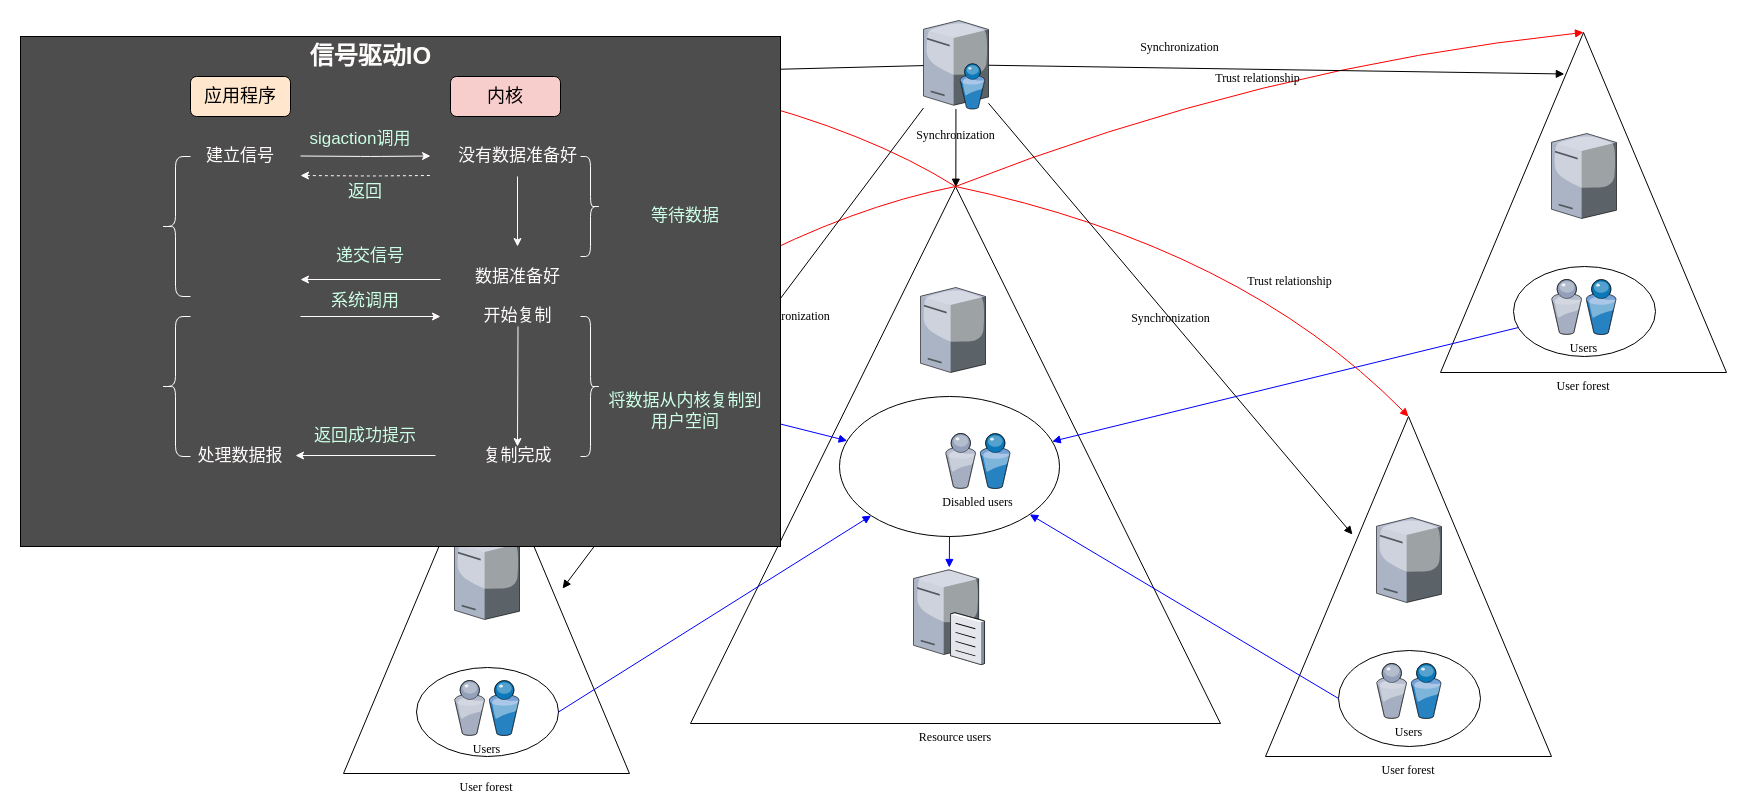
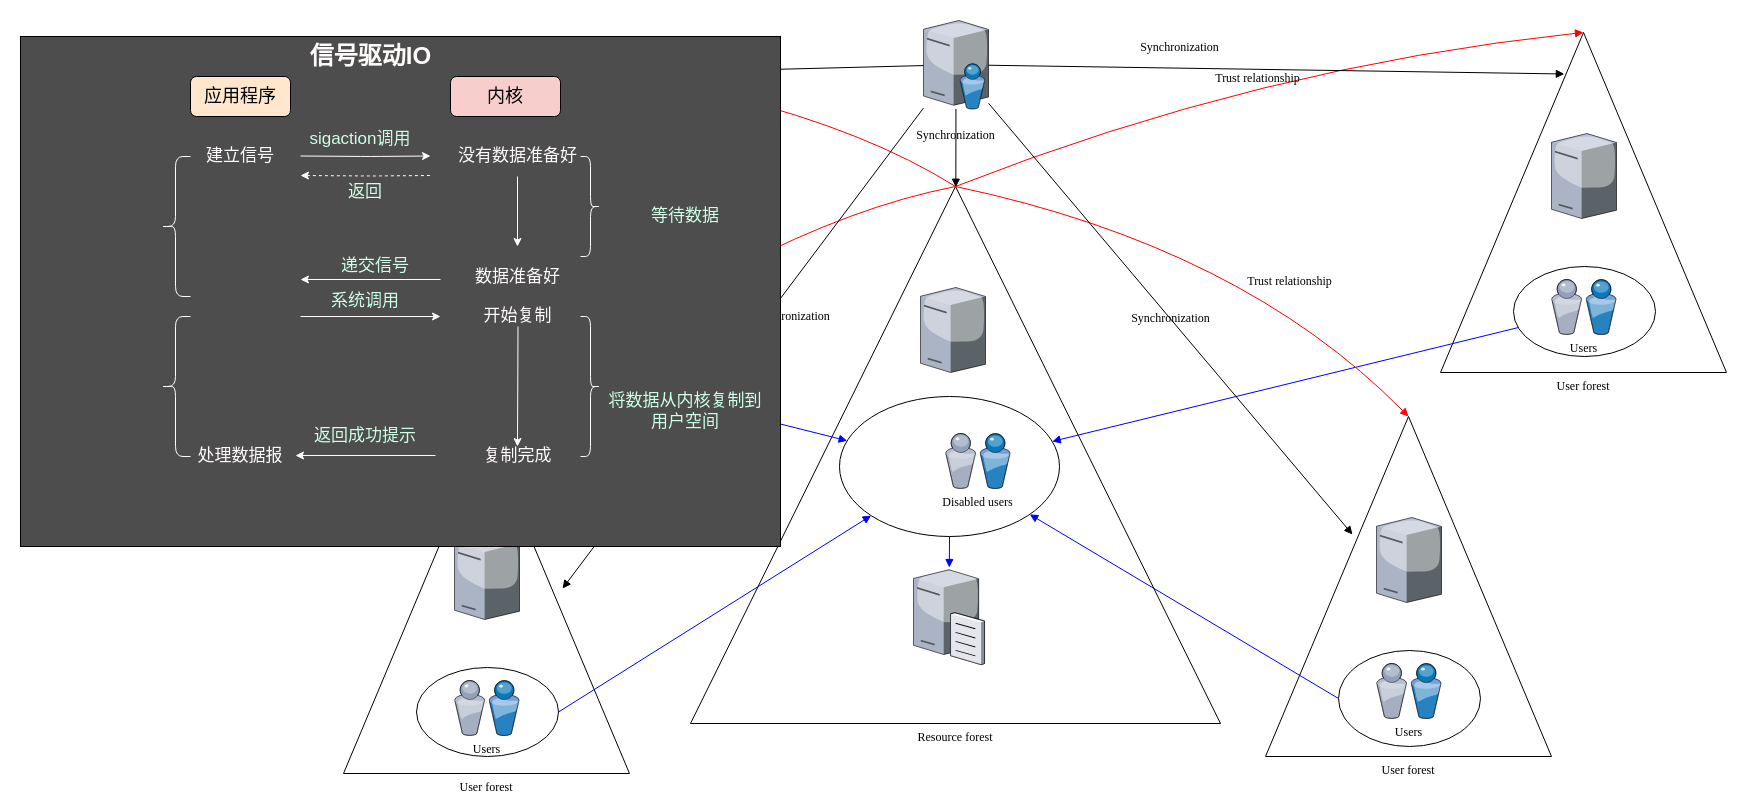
  <mxCell id="0" />
  <mxCell id="1" parent="0" />
- <mxCell id="2" value="Resource users" style="triangle;whiteSpace=wrap;html=1;rounded=0;shadow=0;comic=0;strokeWidth=1;fontFamily=Verdana;direction=north;labelPosition=center;verticalLabelPosition=bottom;align=center;verticalAlign=top;" parent="1" vertex="1"><mxGeometry x="690" y="186" width="530" height="537" as="geometry" /></mxCell>
+ <mxCell id="2" value="Resource forest" style="triangle;whiteSpace=wrap;html=1;rounded=0;shadow=0;comic=0;strokeWidth=1;fontFamily=Verdana;direction=north;labelPosition=center;verticalLabelPosition=bottom;align=center;verticalAlign=top;" parent="1" vertex="1"><mxGeometry x="690" y="186" width="530" height="537" as="geometry" /></mxCell>
  <mxCell id="3" value="User forest" style="triangle;whiteSpace=wrap;html=1;rounded=0;shadow=0;comic=0;strokeWidth=1;fontFamily=Verdana;direction=north;labelPosition=center;verticalLabelPosition=bottom;align=center;verticalAlign=top;" parent="1" vertex="1"><mxGeometry x="260" y="48" width="286" height="340" as="geometry" /></mxCell>
  <mxCell id="4" value="" style="ellipse;whiteSpace=wrap;html=1;rounded=0;shadow=0;comic=0;strokeWidth=1;fontFamily=Verdana;" parent="1" vertex="1"><mxGeometry x="333" y="282" width="142" height="94" as="geometry" /></mxCell>
  <mxCell id="5" value="" style="verticalLabelPosition=bottom;aspect=fixed;html=1;verticalAlign=top;strokeColor=none;shape=mxgraph.citrix.directory_server;rounded=0;shadow=0;comic=0;fontFamily=Verdana;" parent="1" vertex="1"><mxGeometry x="923" y="20" width="65" height="88.5" as="geometry" /></mxCell>
  <mxCell id="6" value="" style="verticalLabelPosition=bottom;aspect=fixed;html=1;verticalAlign=top;strokeColor=none;shape=mxgraph.citrix.file_server;rounded=0;shadow=0;comic=0;fontFamily=Verdana;" parent="1" vertex="1"><mxGeometry x="913" y="567" width="71" height="97" as="geometry" /></mxCell>
  <mxCell id="7" value="Users" style="verticalLabelPosition=bottom;aspect=fixed;html=1;verticalAlign=top;strokeColor=none;shape=mxgraph.citrix.users;rounded=0;shadow=0;comic=0;fontFamily=Verdana;" parent="1" vertex="1"><mxGeometry x="371" y="295" width="64.5" height="55" as="geometry" /></mxCell>
  <mxCell id="8" value="" style="verticalLabelPosition=bottom;aspect=fixed;html=1;verticalAlign=top;strokeColor=none;shape=mxgraph.citrix.tower_server;rounded=0;shadow=0;comic=0;fontFamily=Verdana;" parent="1" vertex="1"><mxGeometry x="371" y="149" width="65" height="85" as="geometry" /></mxCell>
  <mxCell id="9" value="" style="ellipse;whiteSpace=wrap;html=1;rounded=0;shadow=0;comic=0;strokeWidth=1;fontFamily=Verdana;" parent="1" vertex="1"><mxGeometry x="839" y="396" width="220" height="140" as="geometry" /></mxCell>
  <mxCell id="10" value="Disabled users" style="verticalLabelPosition=bottom;aspect=fixed;html=1;verticalAlign=top;strokeColor=none;shape=mxgraph.citrix.users;rounded=0;shadow=0;comic=0;fontFamily=Verdana;" parent="1" vertex="1"><mxGeometry x="945" y="433" width="64.5" height="55" as="geometry" /></mxCell>
  <mxCell id="11" value="" style="verticalLabelPosition=bottom;aspect=fixed;html=1;verticalAlign=top;strokeColor=none;shape=mxgraph.citrix.tower_server;rounded=0;shadow=0;comic=0;fontFamily=Verdana;" parent="1" vertex="1"><mxGeometry x="920" y="287" width="65" height="85" as="geometry" /></mxCell>
  <mxCell id="12" value="User forest" style="triangle;whiteSpace=wrap;html=1;rounded=0;shadow=0;comic=0;strokeWidth=1;fontFamily=Verdana;direction=north;labelPosition=center;verticalLabelPosition=bottom;align=center;verticalAlign=top;" parent="1" vertex="1"><mxGeometry x="1440" y="32" width="286" height="340" as="geometry" /></mxCell>
  <mxCell id="13" value="" style="ellipse;whiteSpace=wrap;html=1;rounded=0;shadow=0;comic=0;strokeWidth=1;fontFamily=Verdana;" parent="1" vertex="1"><mxGeometry x="1513" y="266" width="142" height="90" as="geometry" /></mxCell>
  <mxCell id="14" value="Users" style="verticalLabelPosition=bottom;aspect=fixed;html=1;verticalAlign=top;strokeColor=none;shape=mxgraph.citrix.users;rounded=0;shadow=0;comic=0;fontFamily=Verdana;" parent="1" vertex="1"><mxGeometry x="1551" y="279" width="64.5" height="55" as="geometry" /></mxCell>
  <mxCell id="15" value="" style="verticalLabelPosition=bottom;aspect=fixed;html=1;verticalAlign=top;strokeColor=none;shape=mxgraph.citrix.tower_server;rounded=0;shadow=0;comic=0;fontFamily=Verdana;" parent="1" vertex="1"><mxGeometry x="1551" y="133" width="65" height="85" as="geometry" /></mxCell>
  <mxCell id="16" style="rounded=0;html=1;labelBackgroundColor=none;startArrow=none;startFill=0;endArrow=block;endFill=1;strokeColor=#0000FF;strokeWidth=1;fontFamily=Verdana;fontSize=12" parent="1" source="13" target="9" edge="1"><mxGeometry relative="1" as="geometry" /></mxCell>
  <mxCell id="17" style="rounded=0;html=1;labelBackgroundColor=none;startArrow=none;startFill=0;endArrow=block;endFill=1;strokeColor=#0000FF;strokeWidth=1;fontFamily=Verdana;fontSize=12" parent="1" source="4" target="9" edge="1"><mxGeometry relative="1" as="geometry" /></mxCell>
  <mxCell id="18" style="edgeStyle=none;rounded=0;html=1;exitX=0.5;exitY=1;labelBackgroundColor=none;startArrow=none;startFill=0;endArrow=block;endFill=1;strokeColor=#0000FF;strokeWidth=1;fontFamily=Verdana;fontSize=12;fontColor=#000000;" parent="1" source="9" target="6" edge="1"><mxGeometry relative="1" as="geometry" /></mxCell>
  <mxCell id="19" value="Trust relationship" style="html=1;labelBackgroundColor=none;startArrow=none;startFill=0;endArrow=block;endFill=1;strokeColor=#FF0000;strokeWidth=1;fontFamily=Verdana;fontSize=12;entryX=1;entryY=0.5;curved=1;" parent="1" target="12" edge="1"><mxGeometry x="-0.017" y="-10" relative="1" as="geometry"><mxPoint x="955" y="186" as="sourcePoint" /><mxPoint x="1390" y="196" as="targetPoint" /><Array as="points"><mxPoint x="1260" y="66" /></Array><mxPoint as="offset" /></mxGeometry></mxCell>
  <mxCell id="20" value="Trust relationship" style="html=1;entryX=1;entryY=0.5;labelBackgroundColor=none;startArrow=none;startFill=0;endArrow=block;endFill=1;strokeColor=#FF0000;strokeWidth=1;fontFamily=Verdana;fontSize=12;curved=1;" parent="1" target="3" edge="1"><mxGeometry x="-0.064" y="45" relative="1" as="geometry"><mxPoint x="955" y="186" as="sourcePoint" /><Array as="points"><mxPoint x="780" y="76" /></Array><mxPoint as="offset" /></mxGeometry></mxCell>
  <mxCell id="21" value="Synchronization" style="rounded=0;html=1;entryX=0.878;entryY=0.433;entryPerimeter=0;labelBackgroundColor=none;startArrow=none;startFill=0;endArrow=block;endFill=1;strokeWidth=1;fontFamily=Verdana;fontSize=12" parent="1" source="5" target="12" edge="1"><mxGeometry x="-0.335" y="21" relative="1" as="geometry"><mxPoint as="offset" /></mxGeometry></mxCell>
  <mxCell id="22" value="Synchronization" style="edgeStyle=none;rounded=0;html=1;labelBackgroundColor=none;startArrow=none;startFill=0;endArrow=block;endFill=1;strokeWidth=1;fontFamily=Verdana;fontSize=12" parent="1" source="5" target="2" edge="1"><mxGeometry x="-0.297" relative="1" as="geometry"><mxPoint as="offset" /></mxGeometry></mxCell>
  <mxCell id="23" value="Synchronization" style="edgeStyle=none;rounded=0;html=1;entryX=0.912;entryY=0.559;entryPerimeter=0;labelBackgroundColor=none;startArrow=none;startFill=0;endArrow=block;endFill=1;strokeWidth=1;fontFamily=Verdana;fontSize=12" parent="1" source="5" target="3" edge="1"><mxGeometry x="-0.195" y="-14" relative="1" as="geometry"><mxPoint as="offset" /></mxGeometry></mxCell>
  <mxCell id="24" value="User forest" style="triangle;whiteSpace=wrap;html=1;rounded=0;shadow=0;comic=0;strokeWidth=1;fontFamily=Verdana;direction=north;labelPosition=center;verticalLabelPosition=bottom;align=center;verticalAlign=top;" parent="1" vertex="1"><mxGeometry x="343" y="433" width="286" height="340" as="geometry" /></mxCell>
  <mxCell id="25" value="" style="ellipse;whiteSpace=wrap;html=1;rounded=0;shadow=0;comic=0;strokeWidth=1;fontFamily=Verdana;" parent="1" vertex="1"><mxGeometry x="416" y="667" width="142" height="89" as="geometry" /></mxCell>
  <mxCell id="26" value="Users" style="verticalLabelPosition=bottom;aspect=fixed;html=1;verticalAlign=top;strokeColor=none;shape=mxgraph.citrix.users;rounded=0;shadow=0;comic=0;fontFamily=Verdana;" parent="1" vertex="1"><mxGeometry x="454" y="680" width="64.5" height="55" as="geometry" /></mxCell>
  <mxCell id="27" value="" style="verticalLabelPosition=bottom;aspect=fixed;html=1;verticalAlign=top;strokeColor=none;shape=mxgraph.citrix.tower_server;rounded=0;shadow=0;comic=0;fontFamily=Verdana;" parent="1" vertex="1"><mxGeometry x="454" y="534" width="65" height="85" as="geometry" /></mxCell>
  <mxCell id="28" value="User forest" style="triangle;whiteSpace=wrap;html=1;rounded=0;shadow=0;comic=0;strokeWidth=1;fontFamily=Verdana;direction=north;labelPosition=center;verticalLabelPosition=bottom;align=center;verticalAlign=top;" parent="1" vertex="1"><mxGeometry x="1265" y="416" width="286" height="340" as="geometry" /></mxCell>
  <mxCell id="29" value="" style="ellipse;whiteSpace=wrap;html=1;rounded=0;shadow=0;comic=0;strokeWidth=1;fontFamily=Verdana;" parent="1" vertex="1"><mxGeometry x="1338" y="650" width="142" height="96" as="geometry" /></mxCell>
  <mxCell id="30" value="Users" style="verticalLabelPosition=bottom;aspect=fixed;html=1;verticalAlign=top;strokeColor=none;shape=mxgraph.citrix.users;rounded=0;shadow=0;comic=0;fontFamily=Verdana;" parent="1" vertex="1"><mxGeometry x="1376" y="663" width="64.5" height="55" as="geometry" /></mxCell>
  <mxCell id="31" value="" style="verticalLabelPosition=bottom;aspect=fixed;html=1;verticalAlign=top;strokeColor=none;shape=mxgraph.citrix.tower_server;rounded=0;shadow=0;comic=0;fontFamily=Verdana;" parent="1" vertex="1"><mxGeometry x="1376" y="517" width="65" height="85" as="geometry" /></mxCell>
  <mxCell id="32" style="edgeStyle=none;rounded=0;html=1;exitX=1;exitY=0.5;labelBackgroundColor=none;startFill=0;endArrow=block;endFill=1;strokeColor=#0000FF;strokeWidth=1;fontFamily=Verdana;fontSize=12;" parent="1" source="25" target="9" edge="1"><mxGeometry relative="1" as="geometry" /></mxCell>
  <mxCell id="33" style="edgeStyle=none;rounded=0;html=1;exitX=0;exitY=0.5;labelBackgroundColor=none;startFill=0;endArrow=block;endFill=1;strokeColor=#0000FF;strokeWidth=1;fontFamily=Verdana;fontSize=12;" parent="1" source="29" target="9" edge="1"><mxGeometry relative="1" as="geometry" /></mxCell>
  <mxCell id="34" value="Trust relationship" style="html=1;exitX=1;exitY=0.5;labelBackgroundColor=none;startFill=0;endArrow=block;endFill=1;strokeColor=#FF0000;strokeWidth=1;fontFamily=Verdana;fontSize=12;entryX=1;entryY=0.5;curved=1;" parent="1" source="2" target="24" edge="1"><mxGeometry x="0.062" relative="1" as="geometry"><mxPoint x="520" y="446" as="targetPoint" /><Array as="points"><mxPoint x="750" y="226" /></Array><mxPoint as="offset" /></mxGeometry></mxCell>
  <mxCell id="35" value="Trust relationship" style="html=1;exitX=1;exitY=0.5;entryX=1;entryY=0.5;labelBackgroundColor=none;startFill=0;endArrow=block;endFill=1;strokeColor=#FF0000;strokeWidth=1;fontFamily=Verdana;fontSize=12;curved=1;" parent="1" source="2" target="28" edge="1"><mxGeometry x="0.323" y="10" relative="1" as="geometry"><Array as="points"><mxPoint x="1240" y="246" /></Array><mxPoint as="offset" /></mxGeometry></mxCell>
  <mxCell id="36" value="Synchronization" style="edgeStyle=none;rounded=0;html=1;entryX=0.653;entryY=0.304;entryPerimeter=0;labelBackgroundColor=none;startFill=0;endArrow=block;endFill=1;strokeWidth=1;fontFamily=Verdana;fontSize=12;" parent="1" source="5" target="28" edge="1"><mxGeometry relative="1" as="geometry" /></mxCell>
  <mxCell id="37" value="Synchronization" style="edgeStyle=none;rounded=0;html=1;entryX=0.544;entryY=0.766;entryPerimeter=0;labelBackgroundColor=none;startFill=0;endArrow=block;endFill=1;strokeWidth=1;fontFamily=Verdana;fontSize=12;" parent="1" source="5" target="24" edge="1"><mxGeometry x="-0.18" y="19" relative="1" as="geometry"><mxPoint as="offset" /></mxGeometry></mxCell>
  <mxCell id="38" value="" style="rounded=0;whiteSpace=wrap;html=1;fillColor=#4D4D4D;" vertex="1" parent="1"><mxGeometry x="20" y="36" width="760" height="510" as="geometry" /></mxCell>
  <mxCell id="39" value="&lt;font style=&quot;font-size: 18px&quot;&gt;应用程序&lt;/font&gt;" style="rounded=1;whiteSpace=wrap;html=1;fillColor=#ffe6cc;" vertex="1" parent="1"><mxGeometry x="190" y="76" width="100" height="40" as="geometry" /></mxCell>
  <mxCell id="40" value="&lt;font style=&quot;font-size: 18px&quot;&gt;内核&lt;/font&gt;" style="rounded=1;whiteSpace=wrap;html=1;fillColor=#f8cecc;" vertex="1" parent="1"><mxGeometry x="450" y="76" width="110" height="40" as="geometry" /></mxCell>
  <mxCell id="41" value="&lt;font color=&quot;#fffbfa&quot;&gt;&lt;span style=&quot;font-size: 17px&quot;&gt;建立信号&lt;/span&gt;&lt;/font&gt;" style="text;html=1;strokeColor=none;fillColor=none;align=center;verticalAlign=middle;whiteSpace=wrap;rounded=0;" vertex="1" parent="1"><mxGeometry x="200" y="146" width="80" height="20" as="geometry" /></mxCell>
  <mxCell id="42" value="" style="endArrow=classic;html=1;strokeColor=#FFFBFA;" edge="1" parent="1"><mxGeometry width="50" height="50" relative="1" as="geometry"><mxPoint x="300" y="155.5" as="sourcePoint" /><mxPoint x="430" y="155.5" as="targetPoint" /><Array as="points"><mxPoint x="370" y="156" /></Array></mxGeometry></mxCell>
  <mxCell id="43" value="&lt;font style=&quot;font-size: 17px&quot; color=&quot;#fffbfa&quot;&gt;没有数据准备好&lt;/font&gt;" style="text;html=1;strokeColor=none;fillColor=none;align=center;verticalAlign=middle;whiteSpace=wrap;rounded=0;" vertex="1" parent="1"><mxGeometry x="450" y="146" width="135" height="20" as="geometry" /></mxCell>
  <mxCell id="44" value="&lt;font style=&quot;font-size: 17px&quot; color=&quot;#ccffe6&quot;&gt;sigaction调用&lt;/font&gt;" style="text;html=1;strokeColor=none;fillColor=none;align=center;verticalAlign=middle;whiteSpace=wrap;rounded=0;" vertex="1" parent="1"><mxGeometry x="305" y="129" width="110" height="20" as="geometry" /></mxCell>
  <mxCell id="45" value="&lt;font style=&quot;font-size: 17px&quot; color=&quot;#fffbfa&quot;&gt;处理数据报&lt;/font&gt;" style="text;html=1;strokeColor=none;fillColor=none;align=center;verticalAlign=middle;whiteSpace=wrap;rounded=0;" vertex="1" parent="1"><mxGeometry x="190" y="446" width="100" height="20" as="geometry" /></mxCell>
  <mxCell id="46" value="" style="shape=curlyBracket;whiteSpace=wrap;html=1;rounded=1;strokeColor=#FFFBFA;" vertex="1" parent="1"><mxGeometry x="160" y="156" width="30" height="140" as="geometry" /></mxCell>
  <mxCell id="47" value="" style="endArrow=classic;html=1;strokeColor=#FFFBFA;" edge="1" parent="1"><mxGeometry width="50" height="50" relative="1" as="geometry"><mxPoint x="517" y="176" as="sourcePoint" /><mxPoint x="517" y="246" as="targetPoint" /></mxGeometry></mxCell>
  <mxCell id="48" value="&lt;font color=&quot;#fffbfa&quot;&gt;&lt;span style=&quot;font-size: 17px&quot;&gt;数据准备好&lt;/span&gt;&lt;/font&gt;" style="text;html=1;strokeColor=none;fillColor=none;align=center;verticalAlign=middle;whiteSpace=wrap;rounded=0;" vertex="1" parent="1"><mxGeometry x="450" y="267" width="135" height="20" as="geometry" /></mxCell>
  <mxCell id="49" value="&lt;font style=&quot;font-size: 17px&quot; color=&quot;#fffbfa&quot;&gt;开始复制&lt;/font&gt;" style="text;html=1;strokeColor=none;fillColor=none;align=center;verticalAlign=middle;whiteSpace=wrap;rounded=0;" vertex="1" parent="1"><mxGeometry x="450" y="306" width="135" height="20" as="geometry" /></mxCell>
  <mxCell id="50" value="" style="endArrow=none;html=1;strokeColor=#FFFBFA;endFill=0;startArrow=classic;startFill=1;" edge="1" parent="1"><mxGeometry width="50" height="50" relative="1" as="geometry"><mxPoint x="440" y="316" as="sourcePoint" /><mxPoint x="300" y="316" as="targetPoint" /></mxGeometry></mxCell>
  <mxCell id="51" value="&lt;font color=&quot;#fffbfa&quot;&gt;信号驱动IO&lt;/font&gt;" style="text;strokeColor=none;fillColor=none;html=1;fontSize=24;fontStyle=1;verticalAlign=middle;align=center;" vertex="1" parent="1"><mxGeometry x="320" y="36" width="100" height="40" as="geometry" /></mxCell>
  <mxCell id="52" value="&lt;font style=&quot;font-size: 17px&quot; color=&quot;#ccffe6&quot;&gt;返回成功提示&lt;/font&gt;" style="text;html=1;strokeColor=none;fillColor=none;align=center;verticalAlign=middle;whiteSpace=wrap;rounded=0;" vertex="1" parent="1"><mxGeometry x="305" y="426" width="120" height="20" as="geometry" /></mxCell>
  <mxCell id="53" value="" style="shape=curlyBracket;whiteSpace=wrap;html=1;rounded=1;strokeColor=#FFFBFA;rotation=-180;" vertex="1" parent="1"><mxGeometry x="580" y="156" width="20" height="100" as="geometry" /></mxCell>
  <mxCell id="54" value="&lt;font style=&quot;font-size: 17px&quot; color=&quot;#ccffe6&quot;&gt;等待数据&lt;/font&gt;" style="text;html=1;strokeColor=none;fillColor=none;align=center;verticalAlign=middle;whiteSpace=wrap;rounded=0;" vertex="1" parent="1"><mxGeometry x="600" y="206" width="170" height="20" as="geometry" /></mxCell>
  <mxCell id="55" value="" style="shape=curlyBracket;whiteSpace=wrap;html=1;rounded=1;strokeColor=#FFFBFA;rotation=-180;" vertex="1" parent="1"><mxGeometry x="580" y="316" width="20" height="140" as="geometry" /></mxCell>
  <mxCell id="56" value="&lt;font color=&quot;#ccffe6&quot;&gt;&lt;span style=&quot;font-size: 17px&quot;&gt;将数据从内核复制到用户空间&lt;/span&gt;&lt;/font&gt;" style="text;html=1;strokeColor=none;fillColor=none;align=center;verticalAlign=middle;whiteSpace=wrap;rounded=0;" vertex="1" parent="1"><mxGeometry x="600" y="401" width="170" height="20" as="geometry" /></mxCell>
  <mxCell id="57" value="" style="endArrow=none;html=1;strokeColor=#FFFBFA;endFill=0;startArrow=classic;startFill=1;dashed=1;" edge="1" parent="1"><mxGeometry width="50" height="50" relative="1" as="geometry"><mxPoint x="300" y="175" as="sourcePoint" /><mxPoint x="430" y="175" as="targetPoint" /><Array as="points"><mxPoint x="370" y="175.5" /></Array></mxGeometry></mxCell>
- <mxCell id="58" value="&lt;font color=&quot;#ccffe6&quot;&gt;&lt;span style=&quot;font-size: 17px&quot;&gt;递交信号&lt;/span&gt;&lt;/font&gt;" style="text;html=1;strokeColor=none;fillColor=none;align=center;verticalAlign=middle;whiteSpace=wrap;rounded=0;" vertex="1" parent="1"><mxGeometry x="310" y="246" width="120" height="20" as="geometry" /></mxCell>
+ <mxCell id="58" value="&lt;font color=&quot;#ccffe6&quot;&gt;&lt;span style=&quot;font-size: 17px&quot;&gt;递交信号&lt;/span&gt;&lt;/font&gt;" style="text;html=1;strokeColor=none;fillColor=none;align=center;verticalAlign=middle;whiteSpace=wrap;rounded=0;" vertex="1" parent="1"><mxGeometry x="315" y="256" width="120" height="20" as="geometry" /></mxCell>
  <mxCell id="59" value="" style="endArrow=classic;html=1;strokeColor=#FFFBFA;exitX=0.5;exitY=1;exitDx=0;exitDy=0;" edge="1" parent="1" source="49"><mxGeometry width="50" height="50" relative="1" as="geometry"><mxPoint x="517" y="376" as="sourcePoint" /><mxPoint x="517" y="446" as="targetPoint" /></mxGeometry></mxCell>
  <mxCell id="60" value="&lt;font style=&quot;font-size: 17px&quot; color=&quot;#fffbfa&quot;&gt;复制完成&lt;/font&gt;" style="text;html=1;strokeColor=none;fillColor=none;align=center;verticalAlign=middle;whiteSpace=wrap;rounded=0;" vertex="1" parent="1"><mxGeometry x="450" y="446" width="135" height="20" as="geometry" /></mxCell>
  <mxCell id="61" value="" style="endArrow=classic;html=1;strokeColor=#FFFBFA;" edge="1" parent="1"><mxGeometry width="50" height="50" relative="1" as="geometry"><mxPoint x="435" y="455" as="sourcePoint" /><mxPoint x="295" y="455" as="targetPoint" /></mxGeometry></mxCell>
  <mxCell id="62" value="&lt;font style=&quot;font-size: 17px&quot; color=&quot;#ccffe6&quot;&gt;系统调用&lt;/font&gt;" style="text;html=1;strokeColor=none;fillColor=none;align=center;verticalAlign=middle;whiteSpace=wrap;rounded=0;" vertex="1" parent="1"><mxGeometry x="325" y="291" width="80" height="20" as="geometry" /></mxCell>
  <mxCell id="63" value="" style="shape=curlyBracket;whiteSpace=wrap;html=1;rounded=1;strokeColor=#FFFBFA;" vertex="1" parent="1"><mxGeometry x="160" y="316" width="30" height="140" as="geometry" /></mxCell>
  <mxCell id="64" value="&lt;font style=&quot;font-size: 17px&quot; color=&quot;#ccffe6&quot;&gt;返回&lt;/font&gt;" style="text;html=1;strokeColor=none;fillColor=none;align=center;verticalAlign=middle;whiteSpace=wrap;rounded=0;" vertex="1" parent="1"><mxGeometry x="310" y="181.5" width="110" height="20" as="geometry" /></mxCell>
  <mxCell id="65" value="" style="endArrow=classic;html=1;strokeColor=#FFFBFA;" edge="1" parent="1"><mxGeometry width="50" height="50" relative="1" as="geometry"><mxPoint x="440" y="279" as="sourcePoint" /><mxPoint x="300" y="279" as="targetPoint" /></mxGeometry></mxCell>
